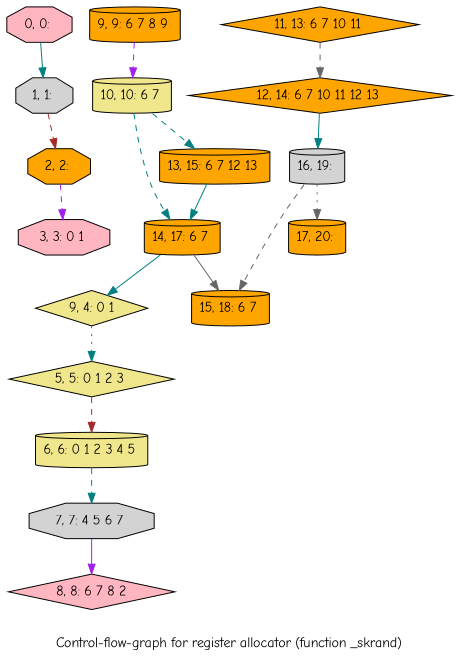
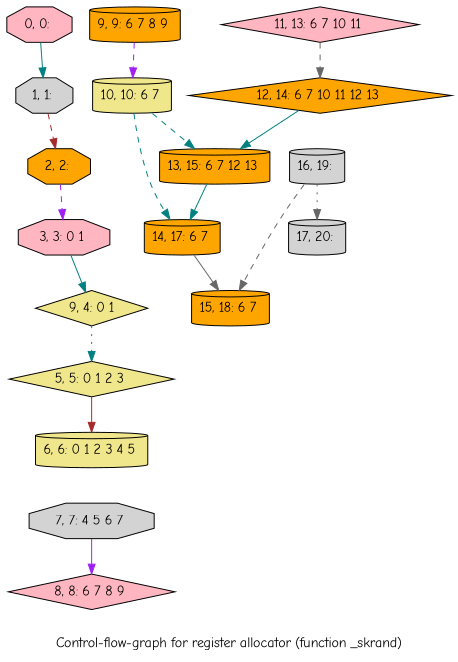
  digraph {
    fontname="Comic Neue"
    label="Control-flow-graph for register allocator (function _skrand)"
    node [fillcolor=orange fontname="Comic Neue" shape=cylinder style=filled]
    edge [color=teal fontname="Comic Neue" style=dashed]
    n1 [fillcolor=lightpink label="0, 0: " shape=octagon]
    n2 [fillcolor=lightgrey label="1, 1: " shape=octagon]
    n3 [label="2, 2: " shape=octagon]
    n4 [fillcolor=lightpink label="3, 3: 0 1 " shape=octagon]
    n5 [fillcolor=khaki label="9, 4: 0 1" shape=diamond]
    n6 [fillcolor=khaki label="5, 5: 0 1 2 3 " shape=diamond]
    n7 [fillcolor=khaki label="6, 6: 0 1 2 3 4 5 "]
    n8 [fillcolor=lightgrey label="7, 7: 4 5 6 7 " shape=octagon]
-   n9 [fillcolor=lightpink label="8, 8: 6 7 8 2" shape=diamond]
+   n9 [fillcolor=lightpink label="8, 8: 6 7 8 9 " shape=diamond]
    n10 [label="9, 9: 6 7 8 9 "]
    n11 [fillcolor=khaki label="10, 10: 6 7 "]
    n12 [label="14, 17: 6 7 "]
    n13 [label="13, 15: 6 7 12 13 "]
-   n14 [label="11, 13: 6 7 10 11 " shape=diamond]
+   n14 [fillcolor=lightpink label="11, 13: 6 7 10 11 " shape=diamond]
    n15 [label="12, 14: 6 7 10 11 12 13 " shape=diamond]
    n16 [label="15, 18: 6 7 "]
    n17 [fillcolor=lightgrey label="16, 19: "]
-   n18 [label="17, 20: "]
+   n18 [fillcolor=lightgrey label="17, 20: "]
    n1 -> n2 [style=solid]
    n2 -> n3 [color=brown]
    n3 -> n4 [color=purple]
-   n12 -> n5 [style=solid]
+   n4 -> n5 [style=solid]
    n5 -> n6 [style=dotted]
-   n6 -> n7 [color=brown]
-   n7 -> n8
+   n6 -> n7 [color=brown style=solid]
    n8 -> n9 [color=purple style=solid]
    n10 -> n11 [color=purple]
    n11 -> n12
    n11 -> n13
    n12 -> n16 [color=gray40 style=solid]
    n13 -> n12 [style=solid]
    n14 -> n15 [color=gray40]
-   n15 -> n17 [style=solid]
+   n15 -> n13 [style=solid]
    n17 -> n16 [color=gray40]
    n17 -> n18 [color=gray40 style=dotted]
  }
